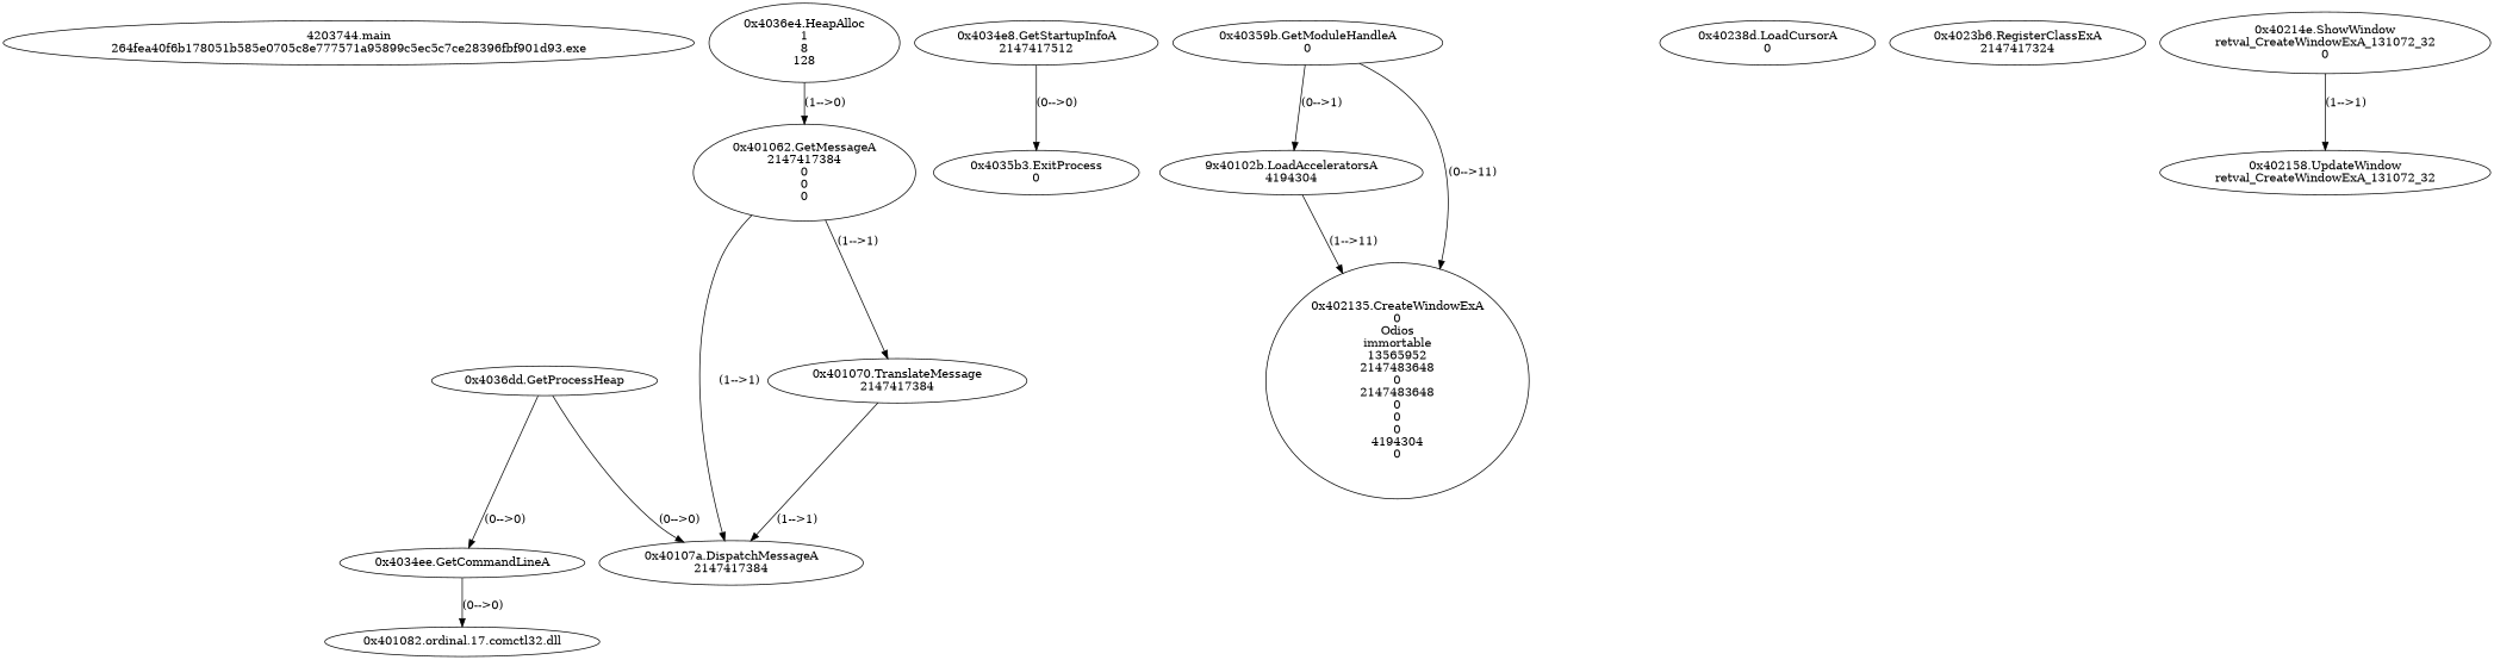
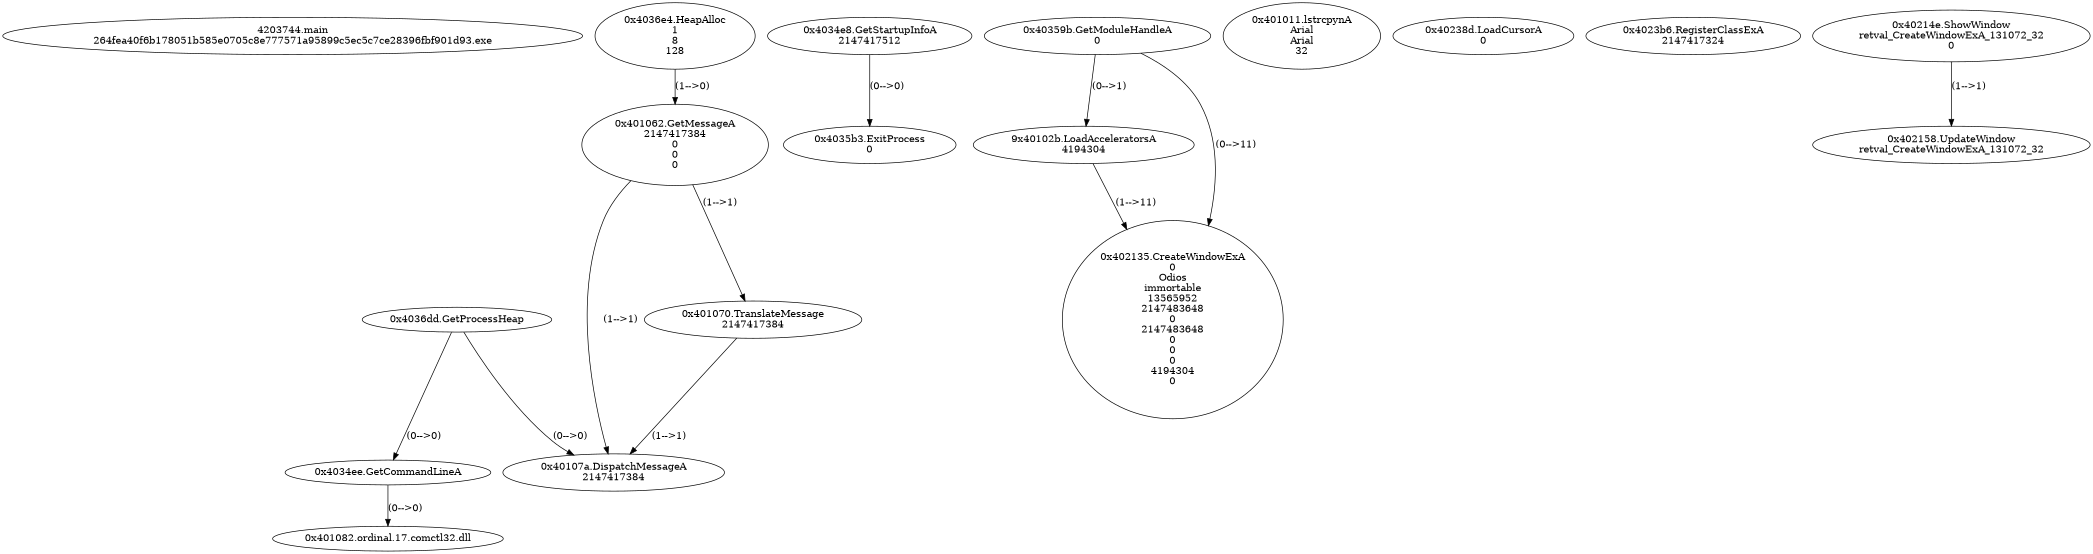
  digraph {
    n1 [label="4203744.main\n264fea40f6b178051b585e0705c8e777571a95899c5ec5c7ce28396fbf901d93.exe"]
    n2 [label="0x4036dd.GetProcessHeap\n"]
    n3 [label="0x4034ee.GetCommandLineA\n"]
    n4 [label="0x40107a.DispatchMessageA\n2147417384"]
    n5 [label="0x401082.ordinal.17.comctl32.dll\n"]
    n6 [label="0x4036e4.HeapAlloc\n1\n8\n128"]
    n7 [label="0x401062.GetMessageA\n2147417384\n0\n0\n0"]
    n8 [label="0x401070.TranslateMessage\n2147417384"]
    n9 [label="0x4034e8.GetStartupInfoA\n2147417512"]
    n10 [label="0x4035b3.ExitProcess\n0"]
    n11 [label="0x40359b.GetModuleHandleA\n0"]
    n12 [label="9x40102b.LoadAcceleratorsA\n4194304\n"]
    n13 [label="0x402135.CreateWindowExA\n0\nOdios\nimmortable\n13565952\n2147483648\n0\n2147483648\n0\n0\n0\n4194304\n0"]
+   n14 [label="0x401011.lstrcpynA\nArial\nArial\n32"]
    n15 [label="0x40238d.LoadCursorA\n0\n"]
    n16 [label="0x4023b6.RegisterClassExA\n2147417324"]
    n17 [label="0x40214e.ShowWindow\nretval_CreateWindowExA_131072_32\n0"]
    n18 [label="0x402158.UpdateWindow\nretval_CreateWindowExA_131072_32"]
    n2 -> n3 [label="(0-->0)"]
    n2 -> n4 [label="(0-->0)"]
    n3 -> n5 [label="(0-->0)"]
    n6 -> n7 [label="(1-->0)"]
    n7 -> n4 [label="(1-->1)"]
    n7 -> n8 [label="(1-->1)"]
    n8 -> n4 [label="(1-->1)"]
    n9 -> n10 [label="(0-->0)"]
    n11 -> n12 [label="(0-->1)"]
    n11 -> n13 [label="(0-->11)"]
    n12 -> n13 [label="(1-->11)"]
    n17 -> n18 [label="(1-->1)"]
  }
